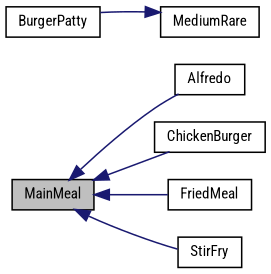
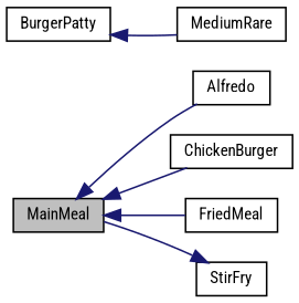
  digraph {
    fontname="Roboto Condensed"
    rankdir=LR
    node [color=black fillcolor=white fontname="Roboto Condensed" fontsize=10 shape=record style=filled]
    edge [color=midnightblue dir=back fontname="Roboto Condensed" fontsize=10 labelfontname=Helvetica labelfontsize=10 style=solid]
    n1 [fillcolor=grey75 fontcolor=black height=0.2 label=MainMeal width=0.4]
    n2 [height=0.2 label=Alfredo width=0.4]
    n3 [height=0.2 label=ChickenBurger width=0.4]
    n4 [height=0.2 label=FriedMeal width=0.4]
    n5 [height=0.2 label=StirFry width=0.4]
    n6 [height=0.2 label=BurgerPatty width=0.4]
    n7 [height=0.2 label=MediumRare width=0.4]
    n1 -> n2
    n1 -> n3
    n1 -> n4
-   n1 -> n5
-   n7 -> n6
+   n5 -> n1
+   n6 -> n7
  }
